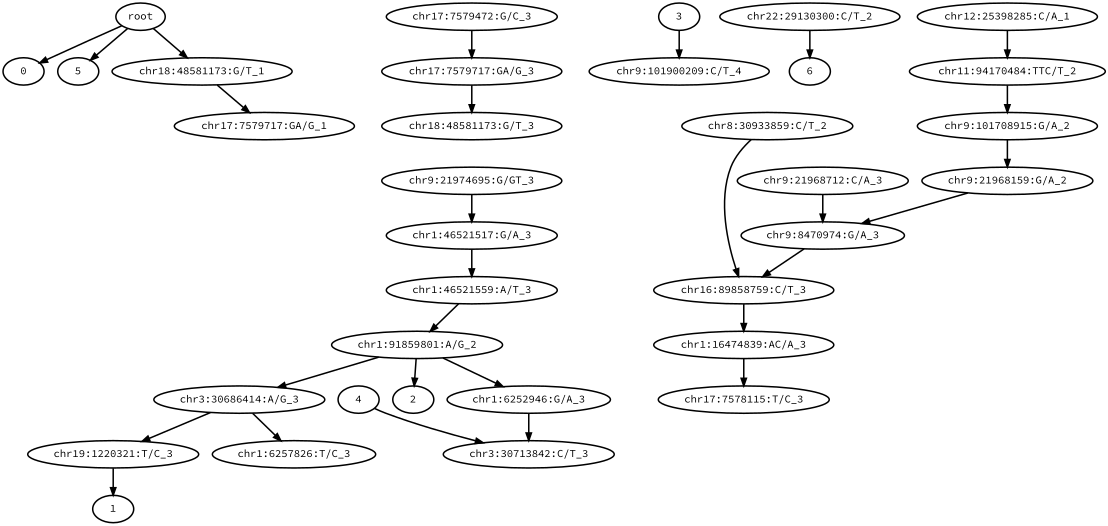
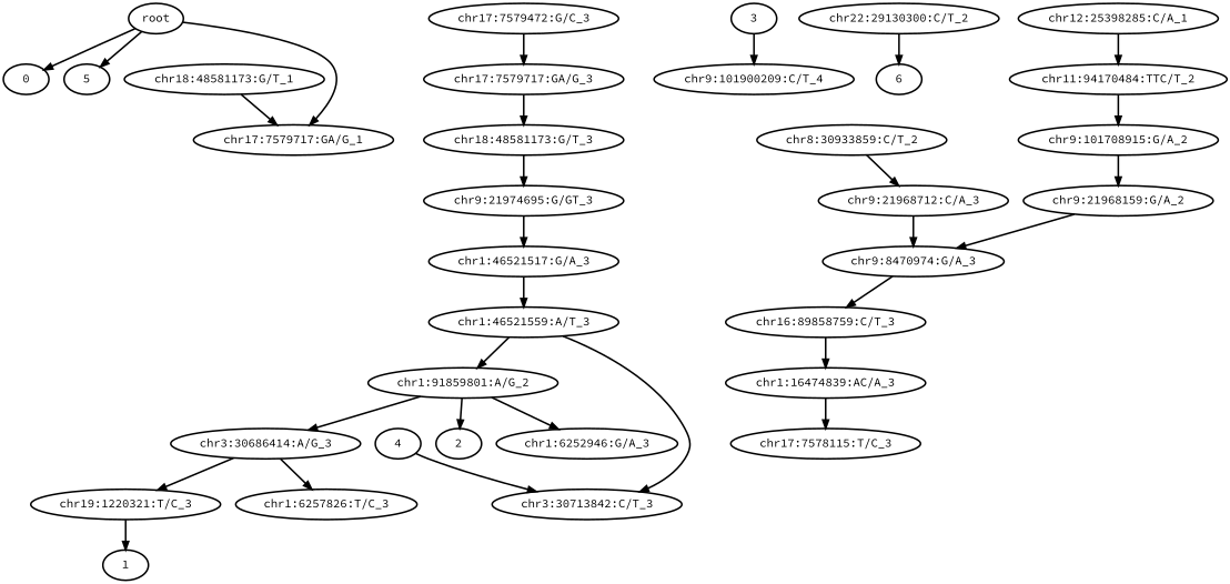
  digraph {
    fontname="Source Code Pro"
    rankdir=TB
    node [fontname="Source Code Pro" style=bold]
    edge [fontname="Source Code Pro" style=bold]
    n1 [label=root]
    n2 [label=0]
    n3 [label=5]
    n4 [label="chr18:48581173:G/T_1"]
    n5 [label="chr17:7579717:GA/G_1"]
    n6 [label="chr1:46521517:G/A_3"]
    n7 [label="chr1:46521559:A/T_3"]
    n8 [label="chr1:91859801:A/G_2"]
    n9 [label="chr3:30686414:A/G_3"]
    n10 [label=2]
    n11 [label="chr1:6252946:G/A_3"]
    n12 [label="chr19:1220321:T/C_3"]
    n13 [label="chr1:6257826:T/C_3"]
    n14 [label=1]
    n15 [label=3]
    n16 [label="chr9:101900209:C/T_4"]
    n17 [label="chr22:29130300:C/T_2"]
    n18 [label=6]
    n19 [label="chr3:30713842:C/T_3"]
    n20 [label=4]
    n21 [label="chr11:94170484:TTC/T_2"]
    n22 [label="chr9:101708915:G/A_2"]
    n23 [label="chr9:21968159:G/A_2"]
    n24 [label="chr9:8470974:G/A_3"]
    n25 [label="chr8:30933859:C/T_2"]
    n26 [label="chr9:21968712:C/A_3"]
    n27 [label="chr16:89858759:C/T_3"]
    n28 [label="chr1:16474839:AC/A_3"]
    n29 [label="chr17:7578115:T/C_3"]
    n30 [label="chr17:7579472:G/C_3"]
    n31 [label="chr17:7579717:GA/G_3"]
    n32 [label="chr18:48581173:G/T_3"]
    n33 [label="chr9:21974695:G/GT_3"]
    n34 [label="chr12:25398285:C/A_1"]
    n1 -> n2
    n1 -> n3
-   n1 -> n4
+   n1 -> n5
    n4 -> n5
    n6 -> n7
    n7 -> n8
    n8 -> n9
    n8 -> n10
    n8 -> n11
    n9 -> n12
    n9 -> n13
-   n11 -> n19
+   n7 -> n19
    n12 -> n14
    n15 -> n16
    n17 -> n18
    n20 -> n19
    n21 -> n22
    n22 -> n23
    n23 -> n24
    n24 -> n27
-   n25 -> n27
+   n25 -> n26
    n26 -> n24
    n27 -> n28
    n28 -> n29
    n30 -> n31
    n31 -> n32
+   n32 -> n33
    n33 -> n6
    n34 -> n21
  }
